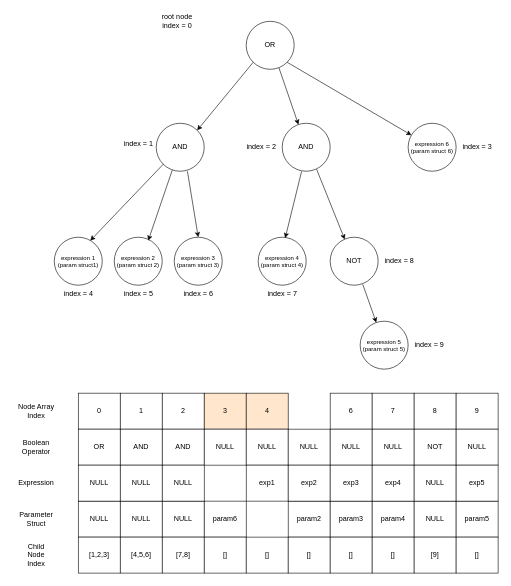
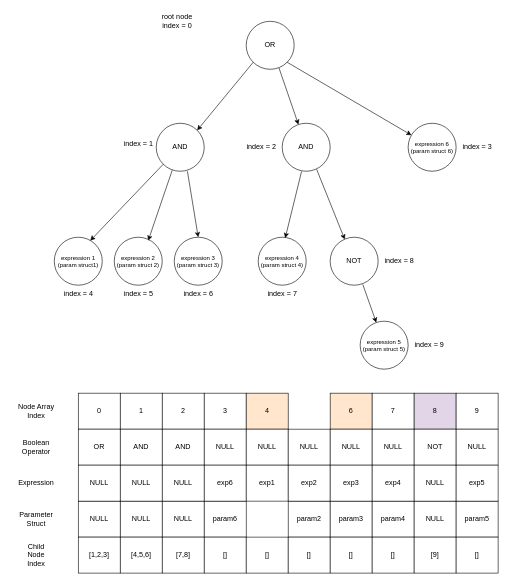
  <mxCell id="0" />
  <mxCell id="1" parent="0" />
  <mxCell id="2" value="OR" style="ellipse;whiteSpace=wrap;html=1;" vertex="1" parent="1"><mxGeometry x="410" y="35" width="80" height="80" as="geometry" /></mxCell>
  <mxCell id="3" value="AND" style="ellipse;whiteSpace=wrap;html=1;" vertex="1" parent="1"><mxGeometry x="260" y="205" width="80" height="80" as="geometry" /></mxCell>
  <mxCell id="4" value="root node&lt;br&gt;index = 0" style="text;html=1;strokeColor=none;fillColor=none;align=center;verticalAlign=middle;whiteSpace=wrap;rounded=0;" vertex="1" parent="1"><mxGeometry x="265" y="20" width="60" height="30" as="geometry" /></mxCell>
  <mxCell id="5" value="AND" style="ellipse;whiteSpace=wrap;html=1;" vertex="1" parent="1"><mxGeometry x="470" y="205" width="80" height="80" as="geometry" /></mxCell>
  <mxCell id="6" value="expression 6&lt;br&gt;(param struct 6)" style="ellipse;whiteSpace=wrap;html=1;fontSize=10;" vertex="1" parent="1"><mxGeometry x="680" y="205" width="80" height="80" as="geometry" /></mxCell>
  <mxCell id="7" value="expression 1&lt;br style=&quot;font-size: 10px;&quot;&gt;(param struct1)" style="ellipse;whiteSpace=wrap;html=1;fontSize=10;" vertex="1" parent="1"><mxGeometry x="90" y="395" width="80" height="80" as="geometry" /></mxCell>
  <mxCell id="8" value="expression 2&lt;br style=&quot;font-size: 10px;&quot;&gt;(param struct 2)" style="ellipse;whiteSpace=wrap;html=1;fontSize=10;" vertex="1" parent="1"><mxGeometry x="190" y="395" width="80" height="80" as="geometry" /></mxCell>
  <mxCell id="9" value="expression 3&lt;br style=&quot;font-size: 10px;&quot;&gt;(param struct 3)" style="ellipse;whiteSpace=wrap;html=1;fontSize=10;" vertex="1" parent="1"><mxGeometry x="290" y="395" width="80" height="80" as="geometry" /></mxCell>
  <mxCell id="10" value="expression 4&lt;br style=&quot;font-size: 10px;&quot;&gt;(param struct 4)" style="ellipse;whiteSpace=wrap;html=1;fontSize=10;" vertex="1" parent="1"><mxGeometry x="430" y="395" width="80" height="80" as="geometry" /></mxCell>
  <mxCell id="11" value="expression 5&lt;br style=&quot;font-size: 10px;&quot;&gt;(param struct 5)" style="ellipse;whiteSpace=wrap;html=1;fontSize=10;" vertex="1" parent="1"><mxGeometry x="600" y="535" width="80" height="80" as="geometry" /></mxCell>
  <mxCell id="12" value="NOT" style="ellipse;whiteSpace=wrap;html=1;" vertex="1" parent="1"><mxGeometry x="550" y="395" width="80" height="80" as="geometry" /></mxCell>
  <mxCell id="13" value="" style="endArrow=classic;html=1;rounded=0;entryX=1;entryY=0;entryDx=0;entryDy=0;exitX=0;exitY=1;exitDx=0;exitDy=0;" edge="1" parent="1" source="2" target="3"><mxGeometry width="50" height="50" relative="1" as="geometry"><mxPoint x="358.28" y="266.72" as="sourcePoint" /><mxPoint x="449.996" y="155.004" as="targetPoint" /></mxGeometry></mxCell>
  <mxCell id="14" value="" style="endArrow=classic;html=1;rounded=0;exitX=0.683;exitY=0.971;exitDx=0;exitDy=0;exitPerimeter=0;" edge="1" parent="1" source="2" target="5"><mxGeometry width="50" height="50" relative="1" as="geometry"><mxPoint x="432" y="113" as="sourcePoint" /><mxPoint x="338" y="227" as="targetPoint" /></mxGeometry></mxCell>
  <mxCell id="15" value="" style="endArrow=classic;html=1;rounded=0;exitX=1;exitY=1;exitDx=0;exitDy=0;" edge="1" parent="1" source="2" target="6"><mxGeometry width="50" height="50" relative="1" as="geometry"><mxPoint x="505" y="95" as="sourcePoint" /><mxPoint x="535" y="189" as="targetPoint" /></mxGeometry></mxCell>
  <mxCell id="16" value="" style="endArrow=classic;html=1;rounded=0;entryX=0.75;entryY=0.071;entryDx=0;entryDy=0;exitX=0;exitY=1;exitDx=0;exitDy=0;entryPerimeter=0;" edge="1" parent="1" source="3" target="7"><mxGeometry width="50" height="50" relative="1" as="geometry"><mxPoint x="244" y="285" as="sourcePoint" /><mxPoint x="150" y="399" as="targetPoint" /></mxGeometry></mxCell>
  <mxCell id="17" value="" style="endArrow=classic;html=1;rounded=0;entryX=0.708;entryY=0.071;entryDx=0;entryDy=0;exitX=0.333;exitY=0.979;exitDx=0;exitDy=0;entryPerimeter=0;exitPerimeter=0;" edge="1" parent="1" source="3" target="8"><mxGeometry width="50" height="50" relative="1" as="geometry"><mxPoint x="282" y="283" as="sourcePoint" /><mxPoint x="160" y="411" as="targetPoint" /></mxGeometry></mxCell>
  <mxCell id="18" value="" style="endArrow=classic;html=1;rounded=0;entryX=0.5;entryY=0;entryDx=0;entryDy=0;" edge="1" parent="1" target="9"><mxGeometry width="50" height="50" relative="1" as="geometry"><mxPoint x="312" y="285" as="sourcePoint" /><mxPoint x="257" y="411" as="targetPoint" /></mxGeometry></mxCell>
  <mxCell id="19" value="" style="endArrow=classic;html=1;rounded=0;entryX=0.563;entryY=0.017;entryDx=0;entryDy=0;entryPerimeter=0;exitX=0.404;exitY=1.004;exitDx=0;exitDy=0;exitPerimeter=0;" edge="1" parent="1" source="5" target="10"><mxGeometry width="50" height="50" relative="1" as="geometry"><mxPoint x="441" y="285" as="sourcePoint" /><mxPoint x="459" y="395" as="targetPoint" /></mxGeometry></mxCell>
  <mxCell id="20" value="" style="endArrow=classic;html=1;rounded=0;entryX=0.304;entryY=0.046;entryDx=0;entryDy=0;entryPerimeter=0;exitX=0.717;exitY=0.958;exitDx=0;exitDy=0;exitPerimeter=0;" edge="1" parent="1" source="5" target="12"><mxGeometry width="50" height="50" relative="1" as="geometry"><mxPoint x="557" y="295" as="sourcePoint" /><mxPoint x="530" y="406" as="targetPoint" /></mxGeometry></mxCell>
  <mxCell id="21" value="" style="endArrow=classic;html=1;rounded=0;exitX=0.679;exitY=0.983;exitDx=0;exitDy=0;exitPerimeter=0;" edge="1" parent="1" source="12" target="11"><mxGeometry width="50" height="50" relative="1" as="geometry"><mxPoint x="583" y="418" as="sourcePoint" /><mxPoint x="630" y="535" as="targetPoint" /></mxGeometry></mxCell>
  <mxCell id="22" value="index = 1" style="text;html=1;align=center;verticalAlign=middle;resizable=0;points=[];autosize=1;strokeColor=none;fillColor=none;" vertex="1" parent="1"><mxGeometry x="195" y="225" width="70" height="30" as="geometry" /></mxCell>
  <mxCell id="23" value="index = 2" style="text;html=1;align=center;verticalAlign=middle;resizable=0;points=[];autosize=1;strokeColor=none;fillColor=none;" vertex="1" parent="1"><mxGeometry x="400" y="230" width="70" height="30" as="geometry" /></mxCell>
  <mxCell id="24" value="index = 3" style="text;html=1;align=center;verticalAlign=middle;resizable=0;points=[];autosize=1;strokeColor=none;fillColor=none;" vertex="1" parent="1"><mxGeometry x="760" y="230" width="70" height="30" as="geometry" /></mxCell>
  <mxCell id="25" value="index = 4" style="text;html=1;align=center;verticalAlign=middle;resizable=0;points=[];autosize=1;strokeColor=none;fillColor=none;" vertex="1" parent="1"><mxGeometry x="95" y="475" width="70" height="30" as="geometry" /></mxCell>
  <mxCell id="26" value="index = 5" style="text;html=1;align=center;verticalAlign=middle;resizable=0;points=[];autosize=1;strokeColor=none;fillColor=none;" vertex="1" parent="1"><mxGeometry x="195" y="475" width="70" height="30" as="geometry" /></mxCell>
  <mxCell id="27" value="index = 6" style="text;html=1;align=center;verticalAlign=middle;resizable=0;points=[];autosize=1;strokeColor=none;fillColor=none;" vertex="1" parent="1"><mxGeometry x="295" y="475" width="70" height="30" as="geometry" /></mxCell>
  <mxCell id="28" value="index = 7" style="text;html=1;align=center;verticalAlign=middle;resizable=0;points=[];autosize=1;strokeColor=none;fillColor=none;" vertex="1" parent="1"><mxGeometry x="435" y="475" width="70" height="30" as="geometry" /></mxCell>
  <mxCell id="29" value="index = 8" style="text;html=1;align=center;verticalAlign=middle;resizable=0;points=[];autosize=1;strokeColor=none;fillColor=none;" vertex="1" parent="1"><mxGeometry x="630" y="420" width="70" height="30" as="geometry" /></mxCell>
  <mxCell id="30" value="index = 9" style="text;html=1;align=center;verticalAlign=middle;resizable=0;points=[];autosize=1;strokeColor=none;fillColor=none;" vertex="1" parent="1"><mxGeometry x="680" y="560" width="70" height="30" as="geometry" /></mxCell>
  <mxCell id="31" value="0" style="rounded=0;whiteSpace=wrap;html=1;" vertex="1" parent="1"><mxGeometry x="130" y="655" width="70" height="60" as="geometry" /></mxCell>
  <mxCell id="32" value="OR" style="rounded=0;whiteSpace=wrap;html=1;" vertex="1" parent="1"><mxGeometry x="130" y="715" width="70" height="60" as="geometry" /></mxCell>
  <mxCell id="33" value="NULL" style="rounded=0;whiteSpace=wrap;html=1;" vertex="1" parent="1"><mxGeometry x="130" y="835" width="70" height="60" as="geometry" /></mxCell>
  <mxCell id="34" value="[1,2,3]" style="rounded=0;whiteSpace=wrap;html=1;" vertex="1" parent="1"><mxGeometry x="130" y="895" width="70" height="60" as="geometry" /></mxCell>
  <mxCell id="35" value="Node Array Index" style="text;html=1;strokeColor=none;fillColor=none;align=center;verticalAlign=middle;whiteSpace=wrap;rounded=0;" vertex="1" parent="1"><mxGeometry x="20" y="670" width="80" height="30" as="geometry" /></mxCell>
  <mxCell id="36" value="Boolean Operator" style="text;html=1;strokeColor=none;fillColor=none;align=center;verticalAlign=middle;whiteSpace=wrap;rounded=0;" vertex="1" parent="1"><mxGeometry x="30" y="730" width="60" height="30" as="geometry" /></mxCell>
  <mxCell id="37" value="NULL" style="rounded=0;whiteSpace=wrap;html=1;" vertex="1" parent="1"><mxGeometry x="130" y="775" width="70" height="60" as="geometry" /></mxCell>
  <mxCell id="38" value="Expression" style="text;html=1;strokeColor=none;fillColor=none;align=center;verticalAlign=middle;whiteSpace=wrap;rounded=0;" vertex="1" parent="1"><mxGeometry x="30" y="790" width="60" height="30" as="geometry" /></mxCell>
  <mxCell id="39" value="Parameter Struct" style="text;html=1;strokeColor=none;fillColor=none;align=center;verticalAlign=middle;whiteSpace=wrap;rounded=0;" vertex="1" parent="1"><mxGeometry x="30" y="850" width="60" height="30" as="geometry" /></mxCell>
  <mxCell id="40" value="Child Node Index" style="text;html=1;strokeColor=none;fillColor=none;align=center;verticalAlign=middle;whiteSpace=wrap;rounded=0;" vertex="1" parent="1"><mxGeometry x="30" y="910" width="60" height="30" as="geometry" /></mxCell>
  <mxCell id="41" value="1" style="rounded=0;whiteSpace=wrap;html=1;" vertex="1" parent="1"><mxGeometry x="200" y="655" width="70" height="60" as="geometry" /></mxCell>
  <mxCell id="42" value="AND" style="rounded=0;whiteSpace=wrap;html=1;" vertex="1" parent="1"><mxGeometry x="200" y="715" width="70" height="60" as="geometry" /></mxCell>
  <mxCell id="43" value="NULL" style="rounded=0;whiteSpace=wrap;html=1;" vertex="1" parent="1"><mxGeometry x="200" y="835" width="70" height="60" as="geometry" /></mxCell>
  <mxCell id="44" value="[4,5,6]" style="rounded=0;whiteSpace=wrap;html=1;" vertex="1" parent="1"><mxGeometry x="200" y="895" width="70" height="60" as="geometry" /></mxCell>
  <mxCell id="45" value="NULL" style="rounded=0;whiteSpace=wrap;html=1;" vertex="1" parent="1"><mxGeometry x="200" y="775" width="70" height="60" as="geometry" /></mxCell>
  <mxCell id="46" value="2" style="rounded=0;whiteSpace=wrap;html=1;" vertex="1" parent="1"><mxGeometry x="270" y="655" width="70" height="60" as="geometry" /></mxCell>
  <mxCell id="47" value="AND" style="rounded=0;whiteSpace=wrap;html=1;" vertex="1" parent="1"><mxGeometry x="270" y="715" width="70" height="60" as="geometry" /></mxCell>
  <mxCell id="48" value="NULL" style="rounded=0;whiteSpace=wrap;html=1;" vertex="1" parent="1"><mxGeometry x="270" y="835" width="70" height="60" as="geometry" /></mxCell>
  <mxCell id="49" value="[7,8]" style="rounded=0;whiteSpace=wrap;html=1;" vertex="1" parent="1"><mxGeometry x="270" y="895" width="70" height="60" as="geometry" /></mxCell>
  <mxCell id="50" value="NULL" style="rounded=0;whiteSpace=wrap;html=1;" vertex="1" parent="1"><mxGeometry x="270" y="775" width="70" height="60" as="geometry" /></mxCell>
- <mxCell id="51" value="3" style="rounded=0;whiteSpace=wrap;html=1;fillColor=#ffe6cc;" vertex="1" parent="1"><mxGeometry x="340" y="655" width="70" height="60" as="geometry" /></mxCell>
+ <mxCell id="51" value="3" style="rounded=0;whiteSpace=wrap;html=1;" vertex="1" parent="1"><mxGeometry x="340" y="655" width="70" height="60" as="geometry" /></mxCell>
  <mxCell id="52" value="NULL" style="rounded=0;whiteSpace=wrap;html=1;" vertex="1" parent="1"><mxGeometry x="340" y="715" width="70" height="60" as="geometry" /></mxCell>
  <mxCell id="53" value="param6" style="rounded=0;whiteSpace=wrap;html=1;" vertex="1" parent="1"><mxGeometry x="340" y="835" width="70" height="60" as="geometry" /></mxCell>
  <mxCell id="54" value="[]" style="rounded=0;whiteSpace=wrap;html=1;" vertex="1" parent="1"><mxGeometry x="340" y="895" width="70" height="60" as="geometry" /></mxCell>
+ <mxCell id="55" value="exp6" style="rounded=0;whiteSpace=wrap;html=1;" vertex="1" parent="1"><mxGeometry x="340" y="775" width="70" height="60" as="geometry" /></mxCell>
  <mxCell id="56" value="4" style="rounded=0;whiteSpace=wrap;html=1;fillColor=#ffe6cc;" vertex="1" parent="1"><mxGeometry x="410" y="655" width="70" height="60" as="geometry" /></mxCell>
  <mxCell id="57" value="NULL" style="rounded=0;whiteSpace=wrap;html=1;" vertex="1" parent="1"><mxGeometry x="410" y="715" width="70" height="60" as="geometry" /></mxCell>
  <mxCell id="58" value="[]" style="rounded=0;whiteSpace=wrap;html=1;" vertex="1" parent="1"><mxGeometry x="410" y="895" width="70" height="60" as="geometry" /></mxCell>
  <mxCell id="59" value="exp1" style="rounded=0;whiteSpace=wrap;html=1;" vertex="1" parent="1"><mxGeometry x="410" y="775" width="70" height="60" as="geometry" /></mxCell>
  <mxCell id="60" value="NULL" style="rounded=0;whiteSpace=wrap;html=1;" vertex="1" parent="1"><mxGeometry x="480" y="715" width="70" height="60" as="geometry" /></mxCell>
  <mxCell id="61" value="param2" style="rounded=0;whiteSpace=wrap;html=1;" vertex="1" parent="1"><mxGeometry x="480" y="835" width="70" height="60" as="geometry" /></mxCell>
  <mxCell id="62" value="[]" style="rounded=0;whiteSpace=wrap;html=1;" vertex="1" parent="1"><mxGeometry x="480" y="895" width="70" height="60" as="geometry" /></mxCell>
  <mxCell id="63" value="exp2" style="rounded=0;whiteSpace=wrap;html=1;" vertex="1" parent="1"><mxGeometry x="480" y="775" width="70" height="60" as="geometry" /></mxCell>
- <mxCell id="64" value="6" style="rounded=0;whiteSpace=wrap;html=1;" vertex="1" parent="1"><mxGeometry x="550" y="655" width="70" height="60" as="geometry" /></mxCell>
+ <mxCell id="64" value="6" style="rounded=0;whiteSpace=wrap;html=1;fillColor=#ffe6cc;" vertex="1" parent="1"><mxGeometry x="550" y="655" width="70" height="60" as="geometry" /></mxCell>
  <mxCell id="65" value="NULL" style="rounded=0;whiteSpace=wrap;html=1;" vertex="1" parent="1"><mxGeometry x="550" y="715" width="70" height="60" as="geometry" /></mxCell>
  <mxCell id="66" value="param3" style="rounded=0;whiteSpace=wrap;html=1;" vertex="1" parent="1"><mxGeometry x="550" y="835" width="70" height="60" as="geometry" /></mxCell>
  <mxCell id="67" value="[]" style="rounded=0;whiteSpace=wrap;html=1;" vertex="1" parent="1"><mxGeometry x="550" y="895" width="70" height="60" as="geometry" /></mxCell>
  <mxCell id="68" value="exp3" style="rounded=0;whiteSpace=wrap;html=1;" vertex="1" parent="1"><mxGeometry x="550" y="775" width="70" height="60" as="geometry" /></mxCell>
  <mxCell id="69" value="7" style="rounded=0;whiteSpace=wrap;html=1;" vertex="1" parent="1"><mxGeometry x="620" y="655" width="70" height="60" as="geometry" /></mxCell>
  <mxCell id="70" value="NULL" style="rounded=0;whiteSpace=wrap;html=1;" vertex="1" parent="1"><mxGeometry x="620" y="715" width="70" height="60" as="geometry" /></mxCell>
  <mxCell id="71" value="param4" style="rounded=0;whiteSpace=wrap;html=1;" vertex="1" parent="1"><mxGeometry x="620" y="835" width="70" height="60" as="geometry" /></mxCell>
  <mxCell id="72" value="[]" style="rounded=0;whiteSpace=wrap;html=1;" vertex="1" parent="1"><mxGeometry x="620" y="895" width="70" height="60" as="geometry" /></mxCell>
  <mxCell id="73" value="exp4" style="rounded=0;whiteSpace=wrap;html=1;" vertex="1" parent="1"><mxGeometry x="620" y="775" width="70" height="60" as="geometry" /></mxCell>
- <mxCell id="74" value="8" style="rounded=0;whiteSpace=wrap;html=1;" vertex="1" parent="1"><mxGeometry x="690" y="655" width="70" height="60" as="geometry" /></mxCell>
+ <mxCell id="74" value="8" style="rounded=0;whiteSpace=wrap;html=1;fillColor=#e1d5e7;" vertex="1" parent="1"><mxGeometry x="690" y="655" width="70" height="60" as="geometry" /></mxCell>
  <mxCell id="75" value="NOT" style="rounded=0;whiteSpace=wrap;html=1;" vertex="1" parent="1"><mxGeometry x="690" y="715" width="70" height="60" as="geometry" /></mxCell>
  <mxCell id="76" value="NULL" style="rounded=0;whiteSpace=wrap;html=1;" vertex="1" parent="1"><mxGeometry x="690" y="835" width="70" height="60" as="geometry" /></mxCell>
  <mxCell id="77" value="[9]" style="rounded=0;whiteSpace=wrap;html=1;" vertex="1" parent="1"><mxGeometry x="690" y="895" width="70" height="60" as="geometry" /></mxCell>
  <mxCell id="78" value="NULL" style="rounded=0;whiteSpace=wrap;html=1;" vertex="1" parent="1"><mxGeometry x="690" y="775" width="70" height="60" as="geometry" /></mxCell>
  <mxCell id="79" value="9" style="rounded=0;whiteSpace=wrap;html=1;" vertex="1" parent="1"><mxGeometry x="760" y="655" width="70" height="60" as="geometry" /></mxCell>
  <mxCell id="80" value="NULL" style="rounded=0;whiteSpace=wrap;html=1;" vertex="1" parent="1"><mxGeometry x="760" y="715" width="70" height="60" as="geometry" /></mxCell>
  <mxCell id="81" value="param5" style="rounded=0;whiteSpace=wrap;html=1;" vertex="1" parent="1"><mxGeometry x="760" y="835" width="70" height="60" as="geometry" /></mxCell>
  <mxCell id="82" value="[]" style="rounded=0;whiteSpace=wrap;html=1;" vertex="1" parent="1"><mxGeometry x="760" y="895" width="70" height="60" as="geometry" /></mxCell>
  <mxCell id="83" value="exp5" style="rounded=0;whiteSpace=wrap;html=1;" vertex="1" parent="1"><mxGeometry x="760" y="775" width="70" height="60" as="geometry" /></mxCell>
